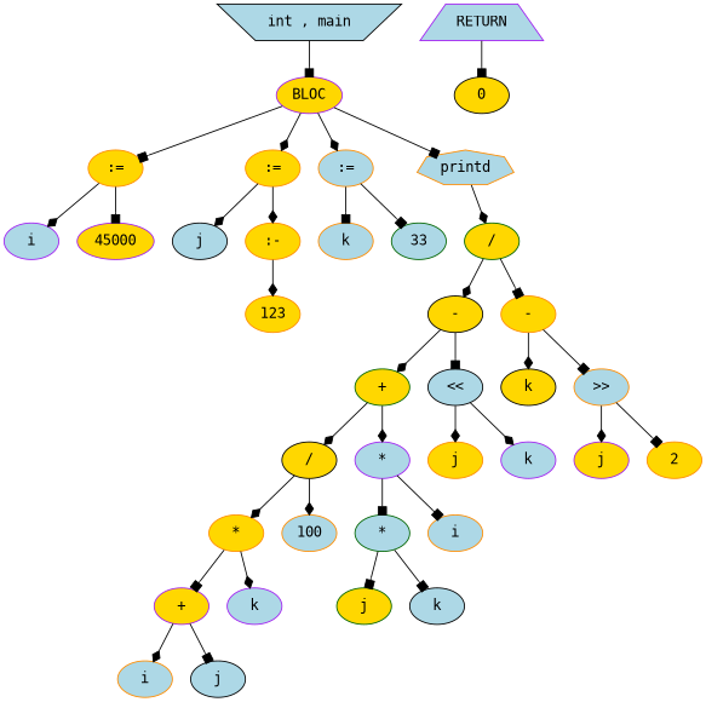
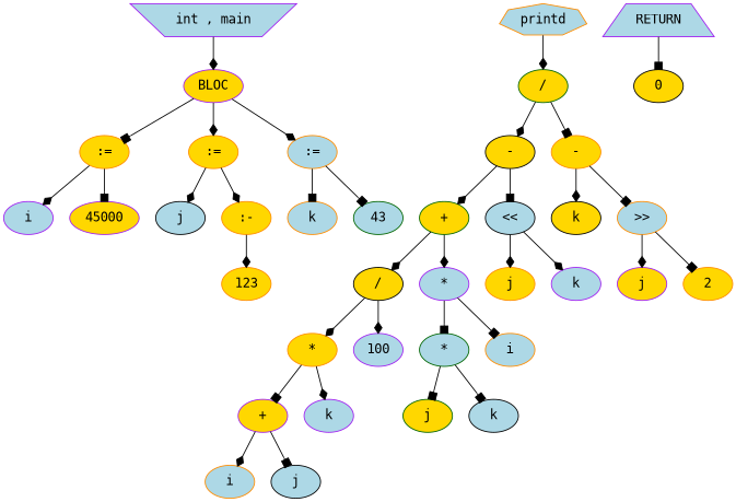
  digraph {
    fontname="DejaVu Sans Mono"
    node [color=darkorange fillcolor=lightblue fontname="DejaVu Sans Mono" shape=ellipse style="solid,filled"]
    edge [arrowhead=diamond fontname="DejaVu Sans Mono"]
    n1 [color=purple label=i]
    n2 [color=purple fillcolor=gold label=45000]
    n3 [fillcolor=gold label=":="]
    n4 [color=black label=j]
    n5 [fillcolor=gold label=123]
    n6 [fillcolor=gold label=":-"]
    n7 [fillcolor=gold label=":="]
    n8 [label=k]
-   n9 [color=darkgreen label=33]
+   n9 [color=darkgreen label=43]
    n10 [label=":="]
    n11 [label=i]
    n12 [color=black label=j]
    n13 [color=purple fillcolor=gold label="+"]
    n14 [color=purple label=k]
    n15 [fillcolor=gold label="*"]
-   n16 [label=100]
+   n16 [color=purple label=100]
    n17 [color=black fillcolor=gold label="/"]
    n18 [color=darkgreen fillcolor=gold label=j]
    n19 [color=black label=k]
    n20 [color=darkgreen label="*"]
    n21 [label=i]
    n22 [color=purple label="*"]
    n23 [color=darkgreen fillcolor=gold label="+"]
    n24 [fillcolor=gold label=j]
    n25 [color=purple label=k]
    n26 [color=black label="<<"]
    n27 [color=black fillcolor=gold label="-"]
    n28 [color=black fillcolor=gold label=k]
    n29 [color=purple fillcolor=gold label=j]
    n30 [fillcolor=gold label=2]
    n31 [label=">>"]
    n32 [fillcolor=gold label="-"]
    n33 [color=darkgreen fillcolor=gold label="/"]
    n34 [label=printd shape=septagon]
    n35 [color=black fillcolor=gold label=0]
    n36 [color=purple label=RETURN shape=trapezium]
    n37 [color=purple fillcolor=gold label=BLOC]
-   n38 [color=black label="int , main" shape=invtrapezium]
+   n38 [color=purple label="int , main" shape=invtrapezium]
    n3 -> n1
    n3 -> n2 [arrowhead=box]
    n6 -> n5
    n7 -> n4
    n7 -> n6
    n10 -> n8 [arrowhead=box]
    n10 -> n9 [arrowhead=box]
    n13 -> n11
    n13 -> n12 [arrowhead=box]
    n15 -> n13 [arrowhead=box]
    n15 -> n14
    n17 -> n15
    n17 -> n16
    n20 -> n18 [arrowhead=box]
    n20 -> n19 [arrowhead=box]
    n22 -> n20 [arrowhead=box]
    n22 -> n21 [arrowhead=box]
    n23 -> n17
    n23 -> n22
    n26 -> n24
    n26 -> n25
    n27 -> n23
    n27 -> n26 [arrowhead=box]
    n31 -> n29
    n31 -> n30 [arrowhead=box]
    n32 -> n28
    n32 -> n31 [arrowhead=box]
    n33 -> n27
    n33 -> n32 [arrowhead=box]
    n34 -> n33
    n36 -> n35 [arrowhead=box]
    n37 -> n3 [arrowhead=box]
    n37 -> n7
    n37 -> n10
-   n37 -> n34 [arrowhead=box]
-   n38 -> n37 [arrowhead=box]
+   n38 -> n37
  }
